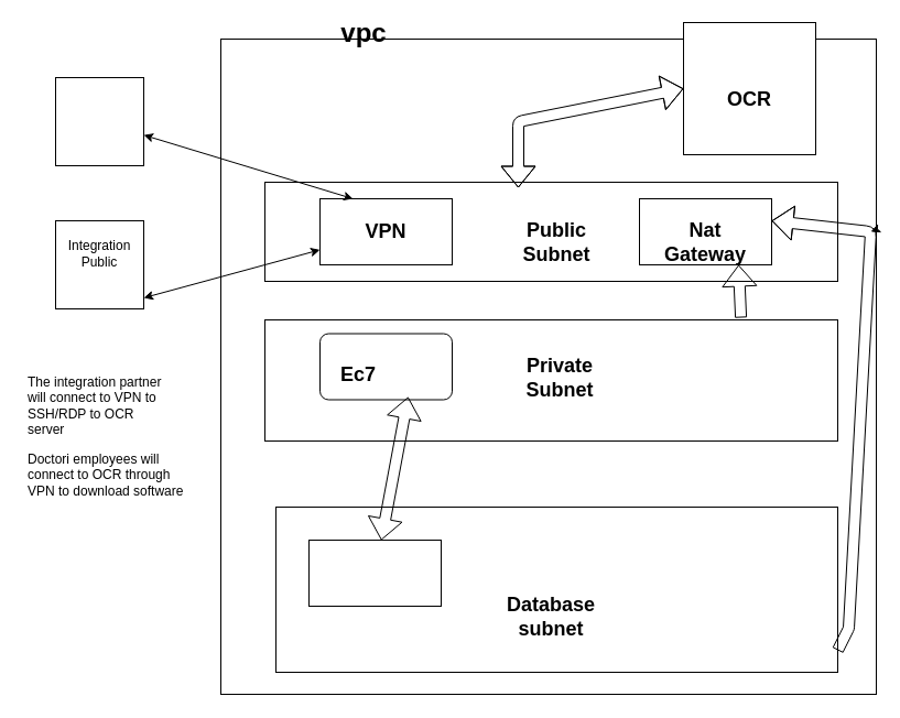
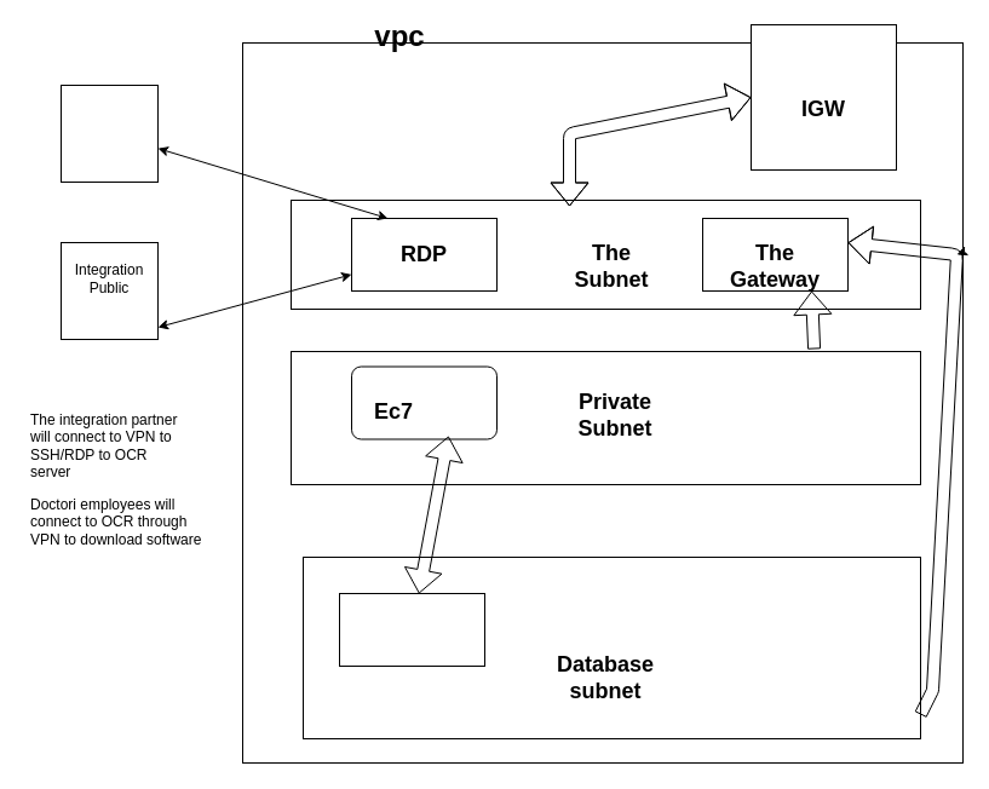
  <mxCell id="0" />
  <mxCell id="1" parent="0" />
  <mxCell id="2" value="" style="whiteSpace=wrap;html=1;aspect=fixed;" parent="1" vertex="1"><mxGeometry x="200" y="35" width="595" height="595" as="geometry" /></mxCell>
  <mxCell id="3" value="&lt;h1&gt;vpc&lt;/h1&gt;" style="text;html=1;strokeColor=none;fillColor=none;align=center;verticalAlign=middle;whiteSpace=wrap;rounded=0;" parent="1" vertex="1"><mxGeometry x="310" y="20" width="40" height="20" as="geometry" /></mxCell>
  <mxCell id="4" value="" style="whiteSpace=wrap;html=1;aspect=fixed;" parent="1" vertex="1"><mxGeometry x="620" y="20" width="120" height="120" as="geometry" /></mxCell>
  <mxCell id="5" value="" style="rounded=0;whiteSpace=wrap;html=1;" parent="1" vertex="1"><mxGeometry x="250" y="460" width="510" height="150" as="geometry" /></mxCell>
  <mxCell id="6" value="&lt;h2&gt;Database subnet&lt;/h2&gt;" style="text;html=1;strokeColor=none;fillColor=none;align=center;verticalAlign=middle;whiteSpace=wrap;rounded=0;" parent="1" vertex="1"><mxGeometry x="480" y="550" width="40" height="20" as="geometry" /></mxCell>
  <mxCell id="7" value="" style="rounded=0;whiteSpace=wrap;html=1;" parent="1" vertex="1"><mxGeometry x="280" y="490" width="120" height="60" as="geometry" /></mxCell>
  <mxCell id="8" value="" style="rounded=0;whiteSpace=wrap;html=1;" parent="1" vertex="1"><mxGeometry x="240" y="290" width="520" height="110" as="geometry" /></mxCell>
  <mxCell id="9" value="&lt;h2&gt;Private Subnet&lt;/h2&gt;" style="text;html=1;strokeColor=none;fillColor=none;align=center;verticalAlign=middle;whiteSpace=wrap;rounded=0;" parent="1" vertex="1"><mxGeometry x="487.5" y="332.5" width="40" height="20" as="geometry" /></mxCell>
  <mxCell id="10" value="" style="rounded=1;whiteSpace=wrap;html=1;arcSize=13;" parent="1" vertex="1"><mxGeometry x="290" y="302.5" width="120" height="60" as="geometry" /></mxCell>
  <mxCell id="11" value="&lt;h2&gt;Ec7&lt;/h2&gt;" style="text;html=1;strokeColor=none;fillColor=none;align=center;verticalAlign=middle;whiteSpace=wrap;rounded=0;" parent="1" vertex="1"><mxGeometry x="310" y="330" width="30" height="20" as="geometry" /></mxCell>
  <mxCell id="12" value="" style="rounded=0;whiteSpace=wrap;html=1;" parent="1" vertex="1"><mxGeometry x="240" y="165" width="520" height="90" as="geometry" /></mxCell>
  <mxCell id="13" value="" style="rounded=0;whiteSpace=wrap;html=1;" parent="1" vertex="1"><mxGeometry x="290" y="180" width="120" height="60" as="geometry" /></mxCell>
- <mxCell id="14" value="&lt;h2&gt;VPN&lt;/h2&gt;" style="text;html=1;strokeColor=none;fillColor=none;align=center;verticalAlign=middle;whiteSpace=wrap;rounded=0;" parent="1" vertex="1"><mxGeometry x="330" y="200" width="40" height="20" as="geometry" /></mxCell>
+ <mxCell id="14" value="&lt;h2&gt;RDP&lt;/h2&gt;" style="text;html=1;strokeColor=none;fillColor=none;align=center;verticalAlign=middle;whiteSpace=wrap;rounded=0;" parent="1" vertex="1"><mxGeometry x="330" y="200" width="40" height="20" as="geometry" /></mxCell>
  <mxCell id="15" value="" style="rounded=0;whiteSpace=wrap;html=1;" parent="1" vertex="1"><mxGeometry x="580" y="180" width="120" height="60" as="geometry" /></mxCell>
- <mxCell id="16" value="&lt;h2&gt;Nat Gateway&lt;/h2&gt;" style="text;html=1;strokeColor=none;fillColor=none;align=center;verticalAlign=middle;whiteSpace=wrap;rounded=0;" parent="1" vertex="1"><mxGeometry x="620" y="210" width="40" height="20" as="geometry" /></mxCell>
- <mxCell id="17" value="&lt;h2&gt;OCR&lt;/h2&gt;" style="text;html=1;strokeColor=none;fillColor=none;align=center;verticalAlign=middle;whiteSpace=wrap;rounded=0;" parent="1" vertex="1"><mxGeometry x="660" y="80" width="40" height="20" as="geometry" /></mxCell>
+ <mxCell id="16" value="&lt;h2&gt;The Gateway&lt;/h2&gt;" style="text;html=1;strokeColor=none;fillColor=none;align=center;verticalAlign=middle;whiteSpace=wrap;rounded=0;" parent="1" vertex="1"><mxGeometry x="620" y="210" width="40" height="20" as="geometry" /></mxCell>
+ <mxCell id="17" value="&lt;h2&gt;IGW&lt;/h2&gt;" style="text;html=1;strokeColor=none;fillColor=none;align=center;verticalAlign=middle;whiteSpace=wrap;rounded=0;" parent="1" vertex="1"><mxGeometry x="660" y="80" width="40" height="20" as="geometry" /></mxCell>
  <mxCell id="18" value="" style="whiteSpace=wrap;html=1;aspect=fixed;" parent="1" vertex="1"><mxGeometry x="50" y="70" width="80" height="80" as="geometry" /></mxCell>
  <mxCell id="19" value="" style="whiteSpace=wrap;html=1;aspect=fixed;" parent="1" vertex="1"><mxGeometry x="50" y="200" width="80" height="80" as="geometry" /></mxCell>
  <mxCell id="20" value="Integration Public" style="text;html=1;strokeColor=none;fillColor=none;align=center;verticalAlign=middle;whiteSpace=wrap;rounded=0;" parent="1" vertex="1"><mxGeometry x="70" y="220" width="40" height="20" as="geometry" /></mxCell>
  <mxCell id="21" value="" style="endArrow=classic;startArrow=classic;html=1;" parent="1" target="13" edge="1"><mxGeometry width="50" height="50" relative="1" as="geometry"><mxPoint x="130" y="270" as="sourcePoint" /><mxPoint x="180" y="220" as="targetPoint" /></mxGeometry></mxCell>
  <mxCell id="22" value="" style="endArrow=classic;startArrow=classic;html=1;entryX=0.25;entryY=0;entryDx=0;entryDy=0;" parent="1" source="18" target="13" edge="1"><mxGeometry width="50" height="50" relative="1" as="geometry"><mxPoint x="130" y="160" as="sourcePoint" /><mxPoint x="200.711" y="110" as="targetPoint" /></mxGeometry></mxCell>
  <mxCell id="23" value="" style="shape=flexArrow;endArrow=classic;html=1;exitX=0.831;exitY=-0.018;exitDx=0;exitDy=0;exitPerimeter=0;" parent="1" source="8" edge="1"><mxGeometry width="50" height="50" relative="1" as="geometry"><mxPoint x="620" y="290" as="sourcePoint" /><mxPoint x="670" y="240" as="targetPoint" /></mxGeometry></mxCell>
  <mxCell id="24" value="" style="shape=flexArrow;endArrow=classic;startArrow=classic;html=1;" parent="1" source="7" edge="1"><mxGeometry width="50" height="50" relative="1" as="geometry"><mxPoint x="320" y="410" as="sourcePoint" /><mxPoint x="370" y="360" as="targetPoint" /></mxGeometry></mxCell>
  <mxCell id="25" value="" style="shape=flexArrow;endArrow=classic;html=1;exitX=1;exitY=0.867;exitDx=0;exitDy=0;exitPerimeter=0;" parent="1" source="5" edge="1"><mxGeometry width="50" height="50" relative="1" as="geometry"><mxPoint x="770" y="290" as="sourcePoint" /><mxPoint x="700" y="200" as="targetPoint" /><Array as="points"><mxPoint x="770" y="570" /><mxPoint x="790" y="210" /></Array></mxGeometry></mxCell>
  <mxCell id="26" value="" style="endArrow=classic;html=1;" parent="1" source="2" edge="1"><mxGeometry width="50" height="50" relative="1" as="geometry"><mxPoint x="740" y="260" as="sourcePoint" /><mxPoint x="790" y="210" as="targetPoint" /></mxGeometry></mxCell>
  <mxCell id="27" value="The integration partner will connect to VPN to SSH/RDP to OCR server" style="text;html=1;strokeColor=none;fillColor=none;spacing=5;spacingTop=-20;whiteSpace=wrap;overflow=hidden;rounded=0;" parent="1" vertex="1"><mxGeometry x="20" y="350" width="140" height="62.5" as="geometry" /></mxCell>
  <mxCell id="28" value="Doctori employees will connect to OCR through VPN to download software " style="text;html=1;strokeColor=none;fillColor=none;spacing=5;spacingTop=-20;whiteSpace=wrap;overflow=hidden;rounded=0;" parent="1" vertex="1"><mxGeometry x="20" y="420" width="150" height="90" as="geometry" /></mxCell>
- <mxCell id="29" value="&lt;h2&gt;Public Subnet&lt;/h2&gt;" style="text;html=1;strokeColor=none;fillColor=none;align=center;verticalAlign=middle;whiteSpace=wrap;rounded=0;" parent="1" vertex="1"><mxGeometry x="485" y="210" width="40" height="20" as="geometry" /></mxCell>
+ <mxCell id="29" value="&lt;h2&gt;The Subnet&lt;/h2&gt;" style="text;html=1;strokeColor=none;fillColor=none;align=center;verticalAlign=middle;whiteSpace=wrap;rounded=0;" parent="1" vertex="1"><mxGeometry x="485" y="210" width="40" height="20" as="geometry" /></mxCell>
  <mxCell id="30" value="" style="shape=flexArrow;endArrow=classic;startArrow=classic;html=1;entryX=0;entryY=0.5;entryDx=0;entryDy=0;" parent="1" target="4" edge="1"><mxGeometry width="50" height="50" relative="1" as="geometry"><mxPoint x="470" y="170" as="sourcePoint" /><mxPoint x="500" y="120" as="targetPoint" /><Array as="points"><mxPoint x="470" y="110" /></Array></mxGeometry></mxCell>
